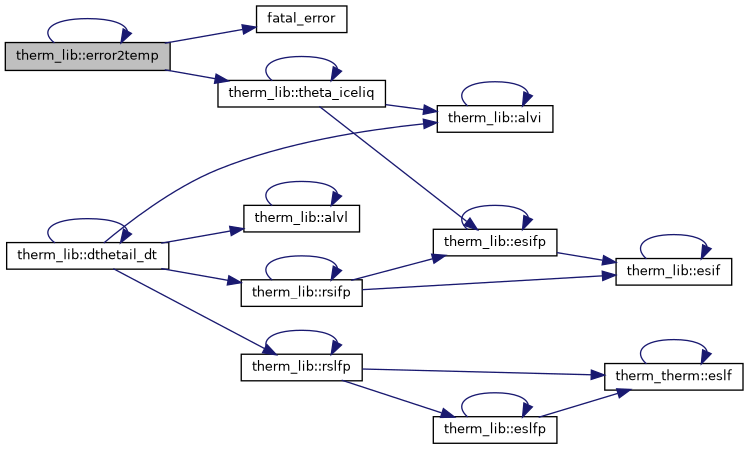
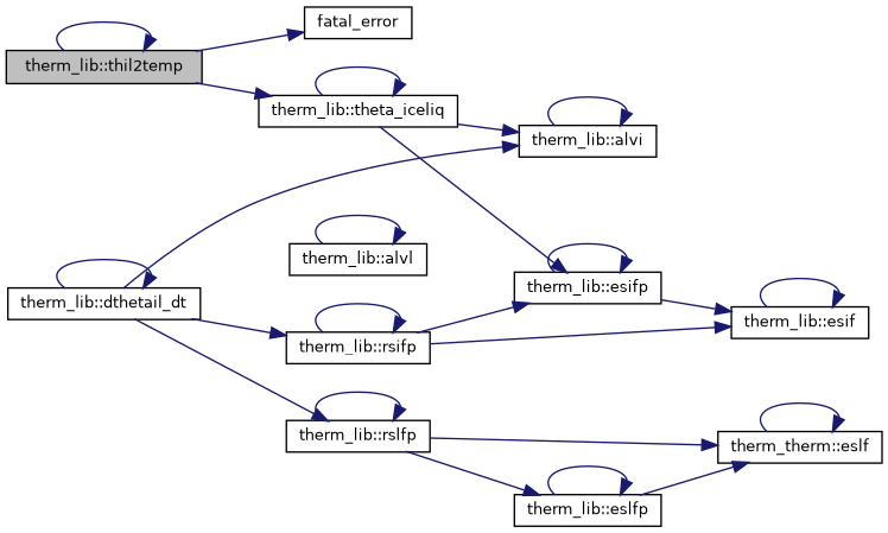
  digraph {
    rankdir=LR
    node [color=black fillcolor=white fontname=Helvetica fontsize=10 shape=record style=filled]
    edge [color=midnightblue fontname=Helvetica fontsize=10 labelfontname=Helvetica labelfontsize=10 style=solid]
-   n1 [fillcolor=grey75 fontcolor=black height=0.2 label="therm_lib::error2temp" width=0.4]
+   n1 [fillcolor=grey75 fontcolor=black height=0.2 label="therm_lib::thil2temp" width=0.4]
    n2 [height=0.2 label=fatal_error width=0.4]
    n3 [height=0.2 label="therm_lib::theta_iceliq" width=0.4]
    n4 [height=0.2 label="therm_lib::dthetail_dt" width=0.4]
    n5 [height=0.2 label="therm_lib::alvi" width=0.4]
    n6 [height=0.2 label="therm_lib::alvl" width=0.4]
    n7 [height=0.2 label="therm_lib::rsifp" width=0.4]
    n8 [height=0.2 label="therm_lib::rslfp" width=0.4]
    n9 [height=0.2 label="therm_lib::esifp" width=0.4]
    n10 [height=0.2 label="therm_lib::esif" width=0.4]
    n11 [height=0.2 label="therm_therm::eslf" width=0.4]
    n12 [height=0.2 label="therm_lib::eslfp" width=0.4]
    n1 -> n1
    n1 -> n2
    n1 -> n3
    n3 -> n3
    n3 -> n5
    n3 -> n9
    n4 -> n4
    n4 -> n5
-   n4 -> n6
    n4 -> n7
    n4 -> n8
    n5 -> n5
    n6 -> n6
    n7 -> n7
    n7 -> n9
    n7 -> n10
    n8 -> n8
    n8 -> n11
    n8 -> n12
    n9 -> n9
    n9 -> n10
    n10 -> n10
    n11 -> n11
    n12 -> n11
    n12 -> n12
  }
